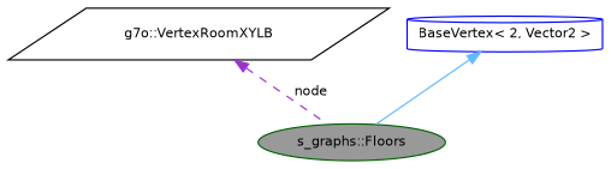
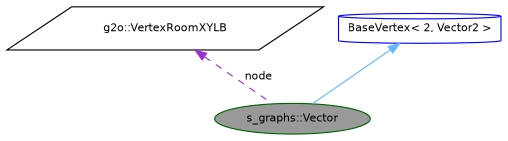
  digraph {
    node [fillcolor=white fontname=Helvetica fontsize=10 style=filled]
    edge [dir=back fontname=Helvetica fontsize=10 labelfontname=Helvetica labelfontsize=10]
-   n1 [color=darkgreen fillcolor=grey60 fontcolor=black height=0.2 label="s_graphs::Floors" shape=ellipse width=0.4]
-   n2 [color=black height=0.2 label="g7o::VertexRoomXYLB" shape=parallelogram width=0.4]
+   n1 [color=darkgreen fillcolor=grey60 fontcolor=black height=0.2 label="s_graphs::Vector" shape=ellipse width=0.4]
+   n2 [color=black height=0.2 label="g2o::VertexRoomXYLB" shape=parallelogram width=0.4]
    n3 [color=blue height=0.2 label="BaseVertex\< 2, Vector2 \>" shape=cylinder width=0.4]
    n2 -> n1 [color=darkorchid3 label=" node" style=dashed]
    n3 -> n1 [color=steelblue1 style=solid]
  }
